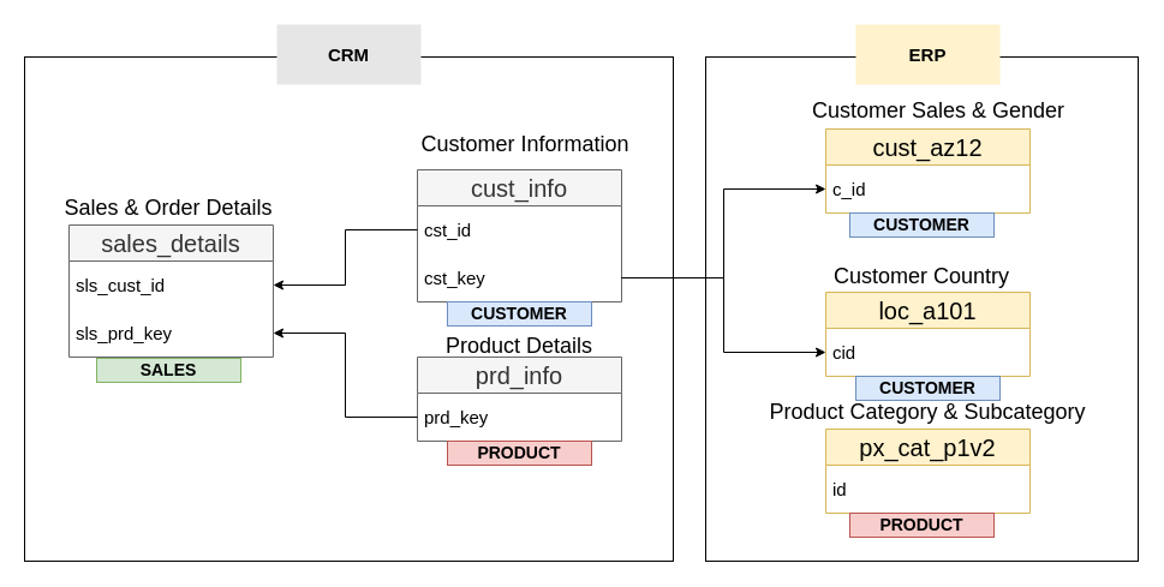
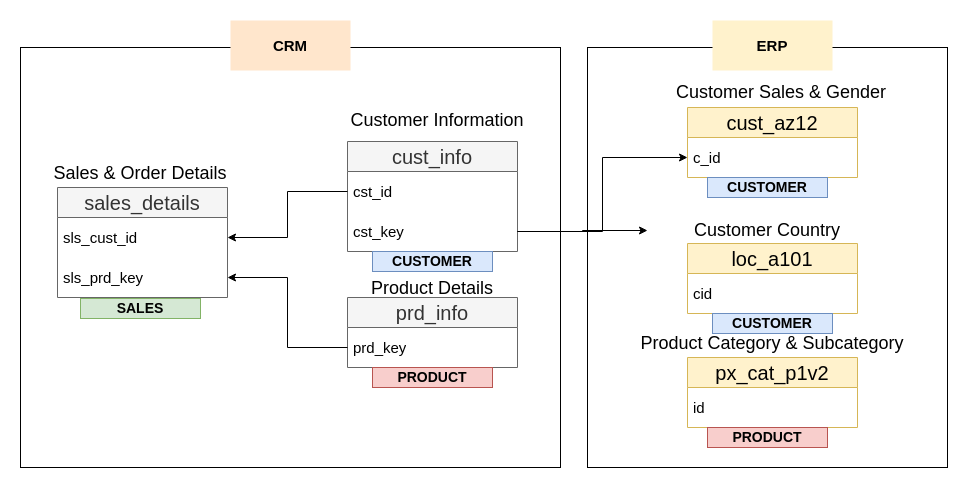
  <mxCell id="0" />
  <mxCell id="1" parent="0" />
  <mxCell id="2" value="" style="rounded=0;whiteSpace=wrap;html=1;fillColor=none;" parent="1" vertex="1"><mxGeometry x="587" y="47" width="360" height="420" as="geometry" /></mxCell>
  <mxCell id="3" value="" style="rounded=0;whiteSpace=wrap;html=1;fillColor=none;" parent="1" vertex="1"><mxGeometry x="20" y="47" width="540" height="420" as="geometry" /></mxCell>
  <mxCell id="4" value="&lt;font style=&quot;font-size: 20px;&quot;&gt;cust_info&lt;/font&gt;" style="swimlane;fontStyle=0;childLayout=stackLayout;horizontal=1;startSize=30;horizontalStack=0;resizeParent=1;resizeParentMax=0;resizeLast=0;collapsible=1;marginBottom=0;whiteSpace=wrap;html=1;fillColor=#f5f5f5;fontColor=#333333;strokeColor=#666666;" parent="1" vertex="1"><mxGeometry x="347" y="141" width="170" height="110" as="geometry" /></mxCell>
  <mxCell id="5" value="&lt;font style=&quot;font-size: 15px;&quot;&gt;cst_id&lt;/font&gt;" style="text;strokeColor=none;fillColor=none;align=left;verticalAlign=middle;spacingLeft=4;spacingRight=4;overflow=hidden;points=[[0,0.5],[1,0.5]];portConstraint=eastwest;rotatable=0;whiteSpace=wrap;html=1;" parent="4" vertex="1"><mxGeometry y="30" width="170" height="40" as="geometry" /></mxCell>
  <mxCell id="6" value="&lt;font style=&quot;font-size: 15px;&quot;&gt;cst_key&lt;/font&gt;" style="text;strokeColor=none;fillColor=none;align=left;verticalAlign=middle;spacingLeft=4;spacingRight=4;overflow=hidden;points=[[0,0.5],[1,0.5]];portConstraint=eastwest;rotatable=0;whiteSpace=wrap;html=1;" parent="4" vertex="1"><mxGeometry y="70" width="170" height="40" as="geometry" /></mxCell>
  <mxCell id="7" value="&lt;font style=&quot;font-size: 20px;&quot;&gt;prd_info&lt;/font&gt;" style="swimlane;fontStyle=0;childLayout=stackLayout;horizontal=1;startSize=30;horizontalStack=0;resizeParent=1;resizeParentMax=0;resizeLast=0;collapsible=1;marginBottom=0;whiteSpace=wrap;html=1;fillColor=#f5f5f5;fontColor=#333333;strokeColor=#666666;" parent="1" vertex="1"><mxGeometry x="347" y="297" width="170" height="70" as="geometry" /></mxCell>
  <mxCell id="8" value="&lt;font style=&quot;font-size: 15px;&quot;&gt;prd_key&lt;/font&gt;" style="text;strokeColor=none;fillColor=none;align=left;verticalAlign=middle;spacingLeft=4;spacingRight=4;overflow=hidden;points=[[0,0.5],[1,0.5]];portConstraint=eastwest;rotatable=0;whiteSpace=wrap;html=1;" parent="7" vertex="1"><mxGeometry y="30" width="170" height="40" as="geometry" /></mxCell>
  <mxCell id="9" value="&lt;font style=&quot;font-size: 20px;&quot;&gt;sales_details&lt;/font&gt;" style="swimlane;fontStyle=0;childLayout=stackLayout;horizontal=1;startSize=30;horizontalStack=0;resizeParent=1;resizeParentMax=0;resizeLast=0;collapsible=1;marginBottom=0;whiteSpace=wrap;html=1;fillColor=#f5f5f5;fontColor=#333333;strokeColor=#666666;" parent="1" vertex="1"><mxGeometry x="57" y="187" width="170" height="110" as="geometry" /></mxCell>
  <mxCell id="10" value="&lt;font style=&quot;font-size: 15px;&quot;&gt;sls_cust_id&lt;/font&gt;" style="text;strokeColor=none;fillColor=none;align=left;verticalAlign=middle;spacingLeft=4;spacingRight=4;overflow=hidden;points=[[0,0.5],[1,0.5]];portConstraint=eastwest;rotatable=0;whiteSpace=wrap;html=1;" parent="9" vertex="1"><mxGeometry y="30" width="170" height="40" as="geometry" /></mxCell>
  <mxCell id="11" value="&lt;font style=&quot;font-size: 15px;&quot;&gt;sls_prd_key&lt;/font&gt;" style="text;strokeColor=none;fillColor=none;align=left;verticalAlign=middle;spacingLeft=4;spacingRight=4;overflow=hidden;points=[[0,0.5],[1,0.5]];portConstraint=eastwest;rotatable=0;whiteSpace=wrap;html=1;" parent="9" vertex="1"><mxGeometry y="70" width="170" height="40" as="geometry" /></mxCell>
  <mxCell id="12" value="&lt;font style=&quot;font-size: 20px;&quot;&gt;cust_az12&lt;/font&gt;" style="swimlane;fontStyle=0;childLayout=stackLayout;horizontal=1;startSize=30;horizontalStack=0;resizeParent=1;resizeParentMax=0;resizeLast=0;collapsible=1;marginBottom=0;whiteSpace=wrap;html=1;fillColor=#fff2cc;strokeColor=#d6b656;" parent="1" vertex="1"><mxGeometry x="687" y="107" width="170" height="70" as="geometry" /></mxCell>
  <mxCell id="13" value="&lt;font style=&quot;font-size: 15px;&quot;&gt;c_id&lt;/font&gt;" style="text;strokeColor=none;fillColor=none;align=left;verticalAlign=middle;spacingLeft=4;spacingRight=4;overflow=hidden;points=[[0,0.5],[1,0.5]];portConstraint=eastwest;rotatable=0;whiteSpace=wrap;html=1;" parent="12" vertex="1"><mxGeometry y="30" width="170" height="40" as="geometry" /></mxCell>
  <mxCell id="14" value="&lt;font style=&quot;font-size: 20px;&quot;&gt;loc_a101&lt;/font&gt;" style="swimlane;fontStyle=0;childLayout=stackLayout;horizontal=1;startSize=30;horizontalStack=0;resizeParent=1;resizeParentMax=0;resizeLast=0;collapsible=1;marginBottom=0;whiteSpace=wrap;html=1;fillColor=#fff2cc;strokeColor=#d6b656;" parent="1" vertex="1"><mxGeometry x="687" y="243" width="170" height="70" as="geometry" /></mxCell>
  <mxCell id="15" value="&lt;font style=&quot;font-size: 15px;&quot;&gt;cid&lt;/font&gt;" style="text;strokeColor=none;fillColor=none;align=left;verticalAlign=middle;spacingLeft=4;spacingRight=4;overflow=hidden;points=[[0,0.5],[1,0.5]];portConstraint=eastwest;rotatable=0;whiteSpace=wrap;html=1;" parent="14" vertex="1"><mxGeometry y="30" width="170" height="40" as="geometry" /></mxCell>
  <mxCell id="16" value="&lt;font style=&quot;font-size: 20px;&quot;&gt;px_cat_p1v2&lt;/font&gt;" style="swimlane;fontStyle=0;childLayout=stackLayout;horizontal=1;startSize=30;horizontalStack=0;resizeParent=1;resizeParentMax=0;resizeLast=0;collapsible=1;marginBottom=0;whiteSpace=wrap;html=1;fillColor=#fff2cc;strokeColor=#d6b656;" parent="1" vertex="1"><mxGeometry x="687" y="357" width="170" height="70" as="geometry" /></mxCell>
  <mxCell id="17" value="&lt;font style=&quot;font-size: 15px;&quot;&gt;id&lt;/font&gt;" style="text;strokeColor=none;fillColor=none;align=left;verticalAlign=middle;spacingLeft=4;spacingRight=4;overflow=hidden;points=[[0,0.5],[1,0.5]];portConstraint=eastwest;rotatable=0;whiteSpace=wrap;html=1;" parent="16" vertex="1"><mxGeometry y="30" width="170" height="40" as="geometry" /></mxCell>
  <mxCell id="18" value="&lt;font style=&quot;font-size: 18px;&quot;&gt;Customer Information&lt;/font&gt;" style="rounded=0;whiteSpace=wrap;html=1;strokeColor=none;fillColor=none;" parent="1" vertex="1"><mxGeometry x="317" y="90" width="240" height="60" as="geometry" /></mxCell>
  <mxCell id="19" value="&lt;font style=&quot;font-size: 18px;&quot;&gt;Product Details&lt;/font&gt;" style="rounded=0;whiteSpace=wrap;html=1;strokeColor=none;fillColor=none;" parent="1" vertex="1"><mxGeometry x="312" y="258" width="240" height="60" as="geometry" /></mxCell>
  <mxCell id="20" value="&lt;font style=&quot;font-size: 18px;&quot;&gt;Sales &amp;amp; Order Details&lt;/font&gt;" style="rounded=0;whiteSpace=wrap;html=1;strokeColor=none;fillColor=none;" parent="1" vertex="1"><mxGeometry x="20" y="143" width="240" height="60" as="geometry" /></mxCell>
- <mxCell id="21" style="edgeStyle=orthogonalEdgeStyle;rounded=0;orthogonalLoop=1;jettySize=auto;html=1;entryX=0;entryY=0.5;entryDx=0;entryDy=0;" parent="1" source="6" target="15" edge="1"><mxGeometry relative="1" as="geometry" /></mxCell>
+ <mxCell id="21" style="edgeStyle=orthogonalEdgeStyle;rounded=0;orthogonalLoop=1;jettySize=auto;html=1;" parent="1" source="6" target="25" edge="1"><mxGeometry relative="1" as="geometry" /></mxCell>
  <mxCell id="22" style="edgeStyle=orthogonalEdgeStyle;rounded=0;orthogonalLoop=1;jettySize=auto;html=1;entryX=0;entryY=0.5;entryDx=0;entryDy=0;" parent="1" source="6" target="13" edge="1"><mxGeometry relative="1" as="geometry" /></mxCell>
  <mxCell id="23" value="&lt;font style=&quot;font-size: 18px;&quot;&gt;Customer Sales &amp;amp; Gender&lt;/font&gt;" style="rounded=0;whiteSpace=wrap;html=1;strokeColor=none;fillColor=none;" parent="1" vertex="1"><mxGeometry x="661" y="62" width="240" height="60" as="geometry" /></mxCell>
  <mxCell id="24" value="&lt;font style=&quot;font-size: 18px;&quot;&gt;Product Category &amp;amp; Subcategory&lt;/font&gt;" style="rounded=0;whiteSpace=wrap;html=1;strokeColor=none;fillColor=none;" parent="1" vertex="1"><mxGeometry x="622" y="313" width="300" height="60" as="geometry" /></mxCell>
  <mxCell id="25" value="&lt;font style=&quot;font-size: 18px;&quot;&gt;Customer Country&lt;/font&gt;" style="rounded=0;whiteSpace=wrap;html=1;strokeColor=none;fillColor=none;" parent="1" vertex="1"><mxGeometry x="647" y="200" width="240" height="60" as="geometry" /></mxCell>
- <mxCell id="26" value="&lt;b&gt;&lt;font style=&quot;font-size: 15px;&quot;&gt;CRM&lt;/font&gt;&lt;/b&gt;" style="rounded=0;whiteSpace=wrap;html=1;strokeColor=none;fillColor=#E6E6E6;" parent="1" vertex="1"><mxGeometry x="230" y="20" width="120" height="50" as="geometry" /></mxCell>
+ <mxCell id="26" value="&lt;b&gt;&lt;font style=&quot;font-size: 15px;&quot;&gt;CRM&lt;/font&gt;&lt;/b&gt;" style="rounded=0;whiteSpace=wrap;html=1;strokeColor=none;fillColor=#ffe6cc;" parent="1" vertex="1"><mxGeometry x="230" y="20" width="120" height="50" as="geometry" /></mxCell>
  <mxCell id="27" value="&lt;b&gt;&lt;font style=&quot;font-size: 15px;&quot;&gt;ERP&lt;/font&gt;&lt;/b&gt;" style="rounded=0;whiteSpace=wrap;html=1;strokeColor=none;fillColor=#FFF2CC;" parent="1" vertex="1"><mxGeometry x="712" y="20" width="120" height="50" as="geometry" /></mxCell>
  <mxCell id="28" style="edgeStyle=orthogonalEdgeStyle;rounded=0;orthogonalLoop=1;jettySize=auto;html=1;entryX=1;entryY=0.5;entryDx=0;entryDy=0;" parent="1" source="5" target="10" edge="1"><mxGeometry relative="1" as="geometry" /></mxCell>
  <mxCell id="29" style="edgeStyle=orthogonalEdgeStyle;rounded=0;orthogonalLoop=1;jettySize=auto;html=1;entryX=1;entryY=0.5;entryDx=0;entryDy=0;" parent="1" source="8" target="11" edge="1"><mxGeometry relative="1" as="geometry" /></mxCell>
  <mxCell id="30" value="&lt;b&gt;&lt;font style=&quot;font-size: 14px;&quot;&gt;CUSTOMER&lt;/font&gt;&lt;/b&gt;" style="rounded=0;whiteSpace=wrap;html=1;fillColor=#dae8fc;strokeColor=#6c8ebf;" vertex="1" parent="1"><mxGeometry x="372" y="251" width="120" height="20" as="geometry" /></mxCell>
  <mxCell id="31" value="&lt;b&gt;&lt;font style=&quot;font-size: 14px;&quot;&gt;CUSTOMER&lt;/font&gt;&lt;/b&gt;" style="rounded=0;whiteSpace=wrap;html=1;fillColor=#dae8fc;strokeColor=#6c8ebf;" vertex="1" parent="1"><mxGeometry x="707" y="177" width="120" height="20" as="geometry" /></mxCell>
  <mxCell id="32" value="&lt;b&gt;&lt;font style=&quot;font-size: 14px;&quot;&gt;CUSTOMER&lt;/font&gt;&lt;/b&gt;" style="rounded=0;whiteSpace=wrap;html=1;fillColor=#dae8fc;strokeColor=#6c8ebf;" vertex="1" parent="1"><mxGeometry x="712" y="313" width="120" height="20" as="geometry" /></mxCell>
  <mxCell id="33" value="&lt;b&gt;&lt;font style=&quot;font-size: 14px;&quot;&gt;PRODUCT&lt;/font&gt;&lt;/b&gt;&lt;span style=&quot;color: rgba(0, 0, 0, 0); font-family: monospace; font-size: 0px; text-align: start; text-wrap-mode: nowrap;&quot;&gt;%3CmxGraphModel%3E%3Croot%3E%3CmxCell%20id%3D%220%22%2F%3E%3CmxCell%20id%3D%221%22%20parent%3D%220%22%2F%3E%3CmxCell%20id%3D%222%22%20value%3D%22%26lt%3Bb%26gt%3B%26lt%3Bfont%20style%3D%26quot%3Bfont-size%3A%2014px%3B%26quot%3B%26gt%3BCUSTOMER%26lt%3B%2Ffont%26gt%3B%26lt%3B%2Fb%26gt%3B%22%20style%3D%22rounded%3D0%3BwhiteSpace%3Dwrap%3Bhtml%3D1%3BfillColor%3D%23dae8fc%3BstrokeColor%3D%236c8ebf%3B%22%20vertex%3D%221%22%20parent%3D%221%22%3E%3CmxGeometry%20x%3D%22295%22%20y%3D%22324%22%20width%3D%22120%22%20height%3D%2220%22%20as%3D%22geometry%22%2F%3E%3C%2FmxCell%3E%3C%2Froot%3E%3C%2FmxGraphModel%3E&lt;/span&gt;" style="rounded=0;whiteSpace=wrap;html=1;fillColor=#f8cecc;strokeColor=#b85450;" vertex="1" parent="1"><mxGeometry x="372" y="367" width="120" height="20" as="geometry" /></mxCell>
  <mxCell id="34" value="&lt;b&gt;&lt;font style=&quot;font-size: 14px;&quot;&gt;PRODUCT&lt;/font&gt;&lt;/b&gt;&lt;span style=&quot;color: rgba(0, 0, 0, 0); font-family: monospace; font-size: 0px; text-align: start; text-wrap-mode: nowrap;&quot;&gt;%3CmxGraphModel%3E%3Croot%3E%3CmxCell%20id%3D%220%22%2F%3E%3CmxCell%20id%3D%221%22%20parent%3D%220%22%2F%3E%3CmxCell%20id%3D%222%22%20value%3D%22%26lt%3Bb%26gt%3B%26lt%3Bfont%20style%3D%26quot%3Bfont-size%3A%2014px%3B%26quot%3B%26gt%3BCUSTOMER%26lt%3B%2Ffont%26gt%3B%26lt%3B%2Fb%26gt%3B%22%20style%3D%22rounded%3D0%3BwhiteSpace%3Dwrap%3Bhtml%3D1%3BfillColor%3D%23dae8fc%3BstrokeColor%3D%236c8ebf%3B%22%20vertex%3D%221%22%20parent%3D%221%22%3E%3CmxGeometry%20x%3D%22295%22%20y%3D%22324%22%20width%3D%22120%22%20height%3D%2220%22%20as%3D%22geometry%22%2F%3E%3C%2FmxCell%3E%3C%2Froot%3E%3C%2FmxGraphModel%3E&lt;/span&gt;" style="rounded=0;whiteSpace=wrap;html=1;fillColor=#f8cecc;strokeColor=#b85450;" vertex="1" parent="1"><mxGeometry x="707" y="427" width="120" height="20" as="geometry" /></mxCell>
  <mxCell id="35" value="&lt;span style=&quot;font-size: 14px;&quot;&gt;&lt;b&gt;SALES&lt;/b&gt;&lt;/span&gt;" style="rounded=0;whiteSpace=wrap;html=1;fillColor=#d5e8d4;strokeColor=#82b366;" vertex="1" parent="1"><mxGeometry x="80" y="298" width="120" height="20" as="geometry" /></mxCell>
